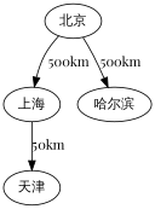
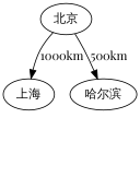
  digraph {
    fontname="Playfair Display"
    node [fontname="Playfair Display"]
    edge [fontname="Playfair Display"]
    n1 [label="北京"]
    n2 [label="上海"]
    n3 [label="哈尔滨"]
-   n4 [label="天津"]
-   n1 -> n2 [label="500km"]
+   n1 -> n2 [label="1000km"]
    n1 -> n3 [label="500km"]
-   n2 -> n4 [label="50km"]
  }
